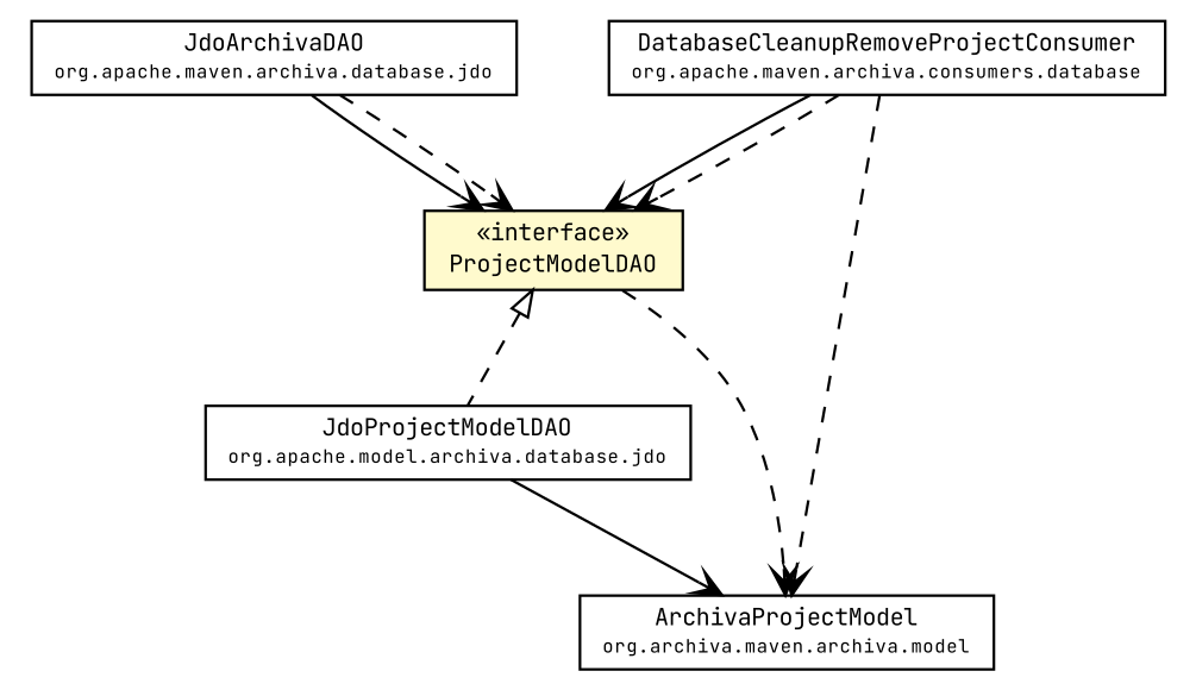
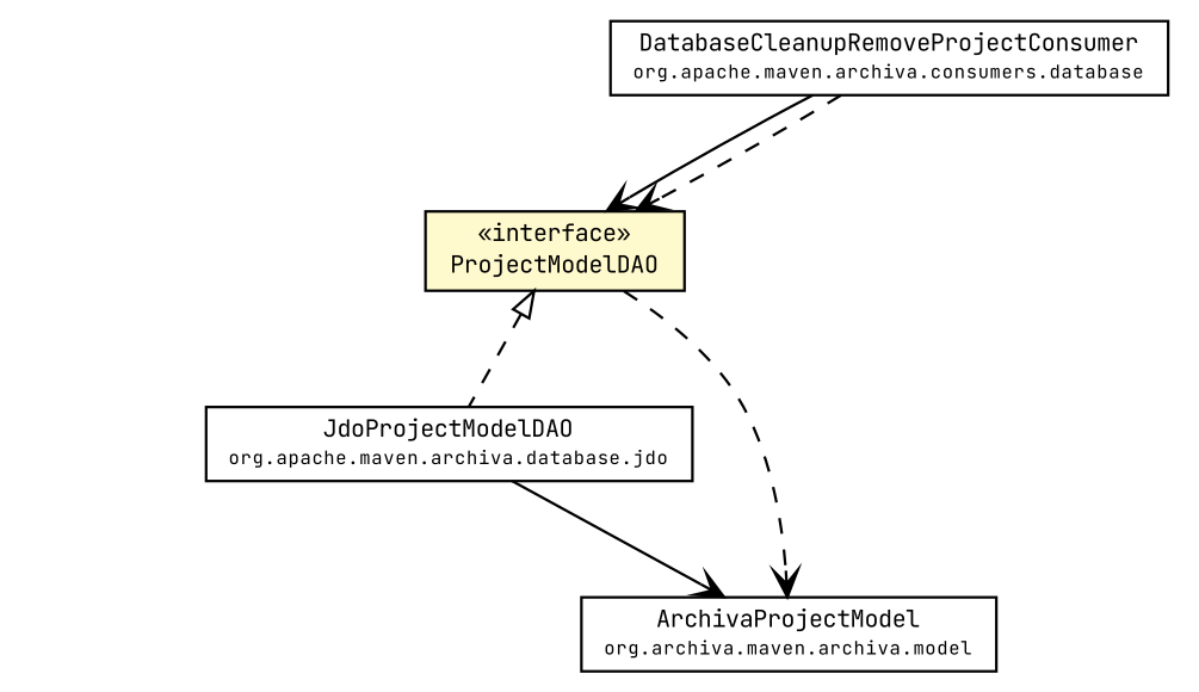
  digraph {
    fontname="JetBrains Mono"
    node [fontcolor=black fontname="JetBrains Mono" fontsize=9.0 shape=plaintext]
    edge [fontname="JetBrains Mono" fontsize=10.0 headport=p labelfontname=Helvetica labelfontsize=10 style=dashed tailport=p arrowhead=open color=black fontcolor=black]
    n1 [label=<<table border="0" cellborder="1" cellspacing="0" cellpadding="2" port="p" bgcolor="lemonChiffon" href="./ProjectModelDAO.html"> 		<tr><td><table border="0" cellspacing="0" cellpadding="1"> 			<tr><td> &laquo;interface&raquo; </td></tr> 			<tr><td> ProjectModelDAO </td></tr> 		</table></td></tr> 		</table>>]
-   n2 [label=<<table border="0" cellborder="1" cellspacing="0" cellpadding="2" port="p" href="./jdo/JdoProjectModelDAO.html"> 		<tr><td><table border="0" cellspacing="0" cellpadding="1"> 			<tr><td> JdoProjectModelDAO </td></tr> 			<tr><td><font point-size="7.0"> org.apache.model.archiva.database.jdo </font></td></tr> 		</table></td></tr> 		</table>>]
+   n2 [label=<<table border="0" cellborder="1" cellspacing="0" cellpadding="2" port="p" href="./jdo/JdoProjectModelDAO.html"> 		<tr><td><table border="0" cellspacing="0" cellpadding="1"> 			<tr><td> JdoProjectModelDAO </td></tr> 			<tr><td><font point-size="7.0"> org.apache.maven.archiva.database.jdo </font></td></tr> 		</table></td></tr> 		</table>>]
    n3 [label=<<table border="0" cellborder="1" cellspacing="0" cellpadding="2" port="p" href="http://java.sun.com/j2se/1.4.2/docs/api/org/apache/maven/archiva/model/ArchivaProjectModel.html"> 		<tr><td><table border="0" cellspacing="0" cellpadding="1"> 			<tr><td> ArchivaProjectModel </td></tr> 			<tr><td><font point-size="7.0"> org.archiva.maven.archiva.model </font></td></tr> 		</table></td></tr> 		</table>>]
-   n4 [label=<<table border="0" cellborder="1" cellspacing="0" cellpadding="2" port="p" href="./jdo/JdoArchivaDAO.html"> 		<tr><td><table border="0" cellspacing="0" cellpadding="1"> 			<tr><td> JdoArchivaDAO </td></tr> 			<tr><td><font point-size="7.0"> org.apache.maven.archiva.database.jdo </font></td></tr> 		</table></td></tr> 		</table>>]
    n5 [label=<<table border="0" cellborder="1" cellspacing="0" cellpadding="2" port="p" href="../consumers/database/DatabaseCleanupRemoveProjectConsumer.html"> 		<tr><td><table border="0" cellspacing="0" cellpadding="1"> 			<tr><td> DatabaseCleanupRemoveProjectConsumer </td></tr> 			<tr><td><font point-size="7.0"> org.apache.maven.archiva.consumers.database </font></td></tr> 		</table></td></tr> 		</table>>]
    n1 -> n2 [arrowtail=empty dir=back fontsize=10 arrowhead="" color="" fontcolor=""]
    n1 -> n3
    n2 -> n3 [style=solid]
-   n4 -> n1 [style=""]
-   n4 -> n1
    n5 -> n1 [style=""]
    n5 -> n1
-   n5 -> n3
  }
